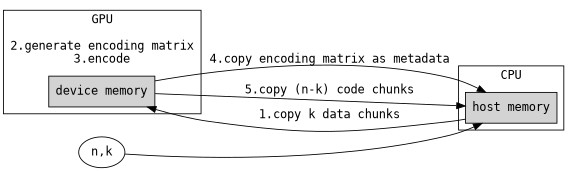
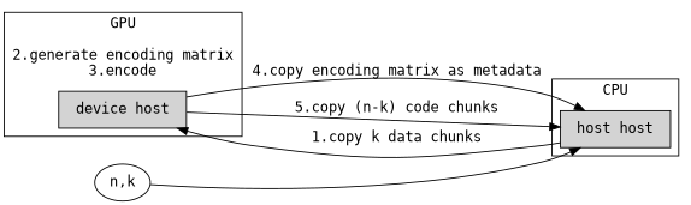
  digraph {
    compound=true
    fontname="DejaVu Sans Mono"
    rankdir=LR
    node [fontname="DejaVu Sans Mono" shape=box style=filled]
    edge [fontname="DejaVu Sans Mono"]
-   n1 [label="device memory"]
-   n2 [label="host memory"]
+   n1 [label="device host"]
+   n2 [label="host host"]
    "n,k" [shape="" style=""]
    subgraph cluster_1 {
      label="GPU\n\n2.generate encoding matrix\n3.encode"
      shape=box
      n1
    }
    subgraph cluster_2 {
      label=CPU
      shape=box
      n2
    }
    n1 -> n2 [label="4.copy encoding matrix as metadata"]
    n1 -> n2 [label="5.copy (n-k) code chunks"]
    n2 -> n1 [label="1.copy k data chunks"]
    "n,k" -> n2
  }
